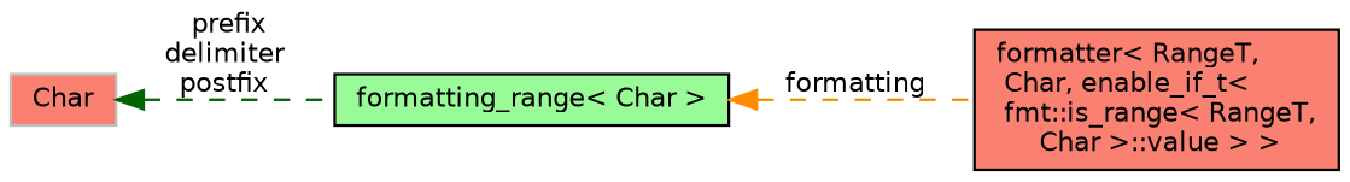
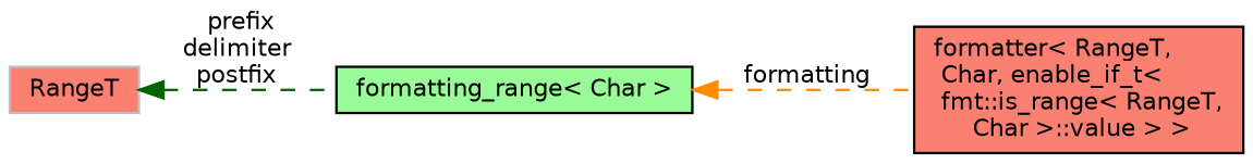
  digraph {
    rankdir=LR
    node [color=black fillcolor=salmon fontname=Helvetica fontsize=10 shape=record style=filled]
    edge [dir=back fontname=Helvetica fontsize=10 labelfontname=Helvetica labelfontsize=10 style=dashed]
    n1 [fontcolor=black height=0.2 label="formatter\< RangeT,\l Char, enable_if_t\<\l fmt::is_range\< RangeT,\l Char \>::value \> \>" width=0.4]
    n2 [fillcolor=palegreen height=0.2 label="formatting_range\< Char \>" width=0.4]
-   n3 [color=grey75 height=0.2 label=Char width=0.4]
+   n3 [color=grey75 height=0.2 label=RangeT width=0.4]
    n2 -> n1 [color=darkorange label=" formatting"]
    n3 -> n2 [color=darkgreen label=" prefix\ndelimiter\npostfix"]
  }
